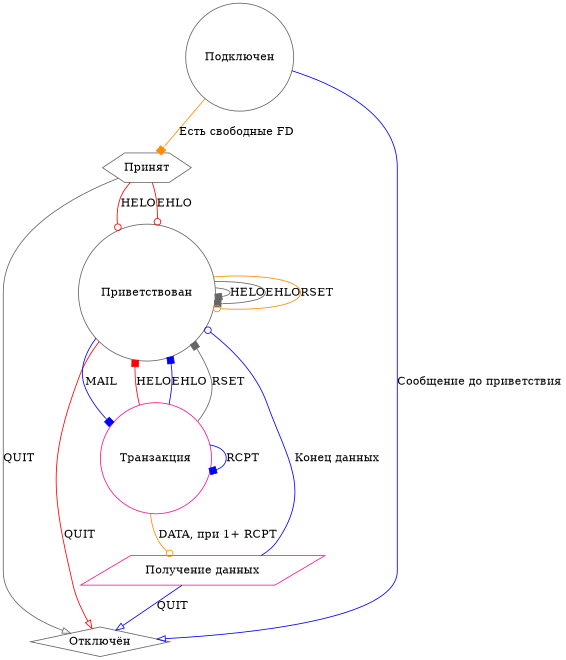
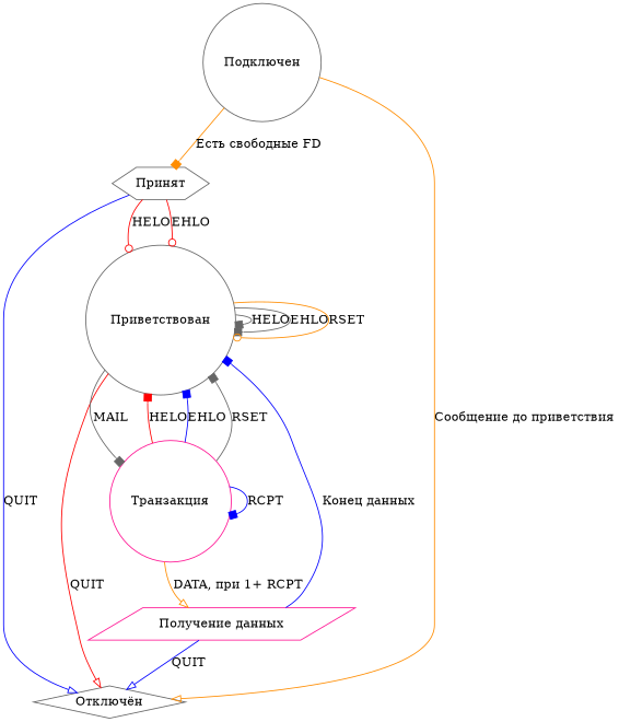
  digraph {
    node [color=gray40 shape=circle]
    edge [arrowhead=box color=blue]
    n1 [label="Подключен"]
    n2 [label="Принят" shape=hexagon]
    n3 [label="Отключён" shape=diamond]
    n4 [label="Приветствован"]
    n5 [color=deeppink label="Транзакция"]
    n6 [color=deeppink label="Получение данных" shape=parallelogram]
    n1 -> n2 [color=darkorange label="Есть свободные FD"]
-   n1 -> n3 [arrowhead=onormal label="Сообщение до приветствия"]
-   n2 -> n3 [arrowhead=onormal color=gray40 label=QUIT]
+   n1 -> n3 [arrowhead=onormal color=darkorange label="Сообщение до приветствия"]
+   n2 -> n3 [arrowhead=onormal label=QUIT]
    n2 -> n4 [arrowhead=odot color=red label=HELO]
    n2 -> n4 [arrowhead=odot color=red label=EHLO]
    n4 -> n3 [arrowhead=onormal color=red label=QUIT]
    n4 -> n4 [color=gray40 label=HELO]
    n4 -> n4 [color=gray40 label=EHLO]
    n4 -> n4 [arrowhead=odot color=darkorange label=RSET]
-   n4 -> n5 [label=MAIL]
+   n4 -> n5 [color=gray40 label=MAIL]
    n5 -> n4 [color=red label=HELO]
    n5 -> n4 [label=EHLO]
    n5 -> n4 [color=gray40 label=RSET]
    n5 -> n5 [label=RCPT]
-   n5 -> n6 [arrowhead=odot color=darkorange label="DATA, при 1+ RCPT"]
+   n5 -> n6 [arrowhead=onormal color=darkorange label="DATA, при 1+ RCPT"]
    n6 -> n3 [arrowhead=onormal label=QUIT]
-   n6 -> n4 [arrowhead=odot label="Конец данных"]
+   n6 -> n4 [label="Конец данных"]
  }
